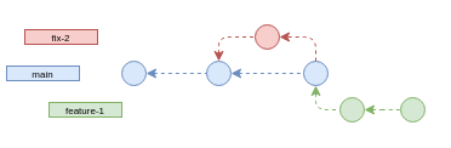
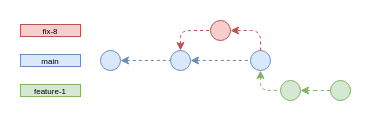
  <mxCell id="0" />
  <mxCell id="1" parent="0" />
  <mxCell id="2" value="" style="ellipse;whiteSpace=wrap;html=1;aspect=fixed;fillColor=#dae8fc;strokeColor=#6c8ebf;fontStyle=1;labelPosition=center;verticalLabelPosition=top;align=center;verticalAlign=bottom;fontColor=#0066CC;" vertex="1" parent="1"><mxGeometry x="100" y="50" width="20" height="20" as="geometry" /></mxCell>
  <mxCell id="3" value="" style="ellipse;whiteSpace=wrap;html=1;aspect=fixed;fillColor=#f8cecc;strokeColor=#b85450;" vertex="1" parent="1"><mxGeometry x="210" y="20" width="20" height="20" as="geometry" /></mxCell>
  <mxCell id="4" value="" style="ellipse;whiteSpace=wrap;html=1;aspect=fixed;fillColor=#dae8fc;strokeColor=#6c8ebf;fontStyle=1;labelPosition=center;verticalLabelPosition=top;align=center;verticalAlign=bottom;fontColor=#0066CC;" vertex="1" parent="1"><mxGeometry x="250" y="50" width="20" height="20" as="geometry" /></mxCell>
  <mxCell id="5" value="" style="endArrow=none;dashed=1;html=1;fillColor=#dae8fc;strokeColor=#6c8ebf;startArrow=classic;startFill=1;" edge="1" parent="1" source="7" target="4"><mxGeometry width="50" height="50" relative="1" as="geometry"><mxPoint x="-400" y="60" as="sourcePoint" /><mxPoint x="250" y="60" as="targetPoint" /></mxGeometry></mxCell>
  <mxCell id="6" style="edgeStyle=orthogonalEdgeStyle;rounded=1;orthogonalLoop=1;jettySize=auto;html=1;fillColor=#f8cecc;strokeColor=#b85450;dashed=1;endArrow=none;endFill=0;startArrow=classic;startFill=1;" edge="1" parent="1" source="7" target="3"><mxGeometry relative="1" as="geometry"><Array as="points"><mxPoint x="180" y="30" /></Array></mxGeometry></mxCell>
  <mxCell id="7" value="" style="ellipse;whiteSpace=wrap;html=1;aspect=fixed;fillColor=#dae8fc;strokeColor=#6c8ebf;fontStyle=1;labelPosition=center;verticalLabelPosition=top;align=center;verticalAlign=bottom;fontColor=#0066CC;" vertex="1" parent="1"><mxGeometry x="170" y="50" width="20" height="20" as="geometry" /></mxCell>
  <mxCell id="8" value="" style="endArrow=none;dashed=1;html=1;fillColor=#dae8fc;strokeColor=#6c8ebf;startArrow=classic;startFill=1;" edge="1" parent="1" source="2" target="7"><mxGeometry width="50" height="50" relative="1" as="geometry"><mxPoint x="-380" y="60" as="sourcePoint" /><mxPoint x="260" y="60" as="targetPoint" /><Array as="points" /></mxGeometry></mxCell>
  <mxCell id="9" value="" style="ellipse;whiteSpace=wrap;html=1;aspect=fixed;fontSize=10;fillColor=#d5e8d4;strokeColor=#82b366;" vertex="1" parent="1"><mxGeometry x="280" y="80" width="20" height="20" as="geometry" /></mxCell>
  <mxCell id="10" value="" style="ellipse;whiteSpace=wrap;html=1;aspect=fixed;fontSize=12;fillColor=#d5e8d4;strokeColor=#82b366;" vertex="1" parent="1"><mxGeometry x="330" y="80" width="20" height="20" as="geometry" /></mxCell>
  <mxCell id="11" style="edgeStyle=orthogonalEdgeStyle;rounded=1;orthogonalLoop=1;jettySize=auto;html=1;dashed=1;endArrow=none;endFill=0;fillColor=#d5e8d4;strokeColor=#82b366;startArrow=classic;startFill=1;" edge="1" parent="1" source="9" target="10"><mxGeometry relative="1" as="geometry"><mxPoint x="335.03" y="70" as="targetPoint" /><mxPoint x="245.03" y="70" as="sourcePoint" /><Array as="points" /></mxGeometry></mxCell>
  <mxCell id="12" style="edgeStyle=orthogonalEdgeStyle;rounded=1;orthogonalLoop=1;jettySize=auto;html=1;fillColor=#f8cecc;strokeColor=#b85450;dashed=1;endArrow=classic;endFill=1;entryX=1;entryY=0.5;entryDx=0;entryDy=0;exitX=0.5;exitY=0;exitDx=0;exitDy=0;" edge="1" parent="1" source="4" target="3"><mxGeometry relative="1" as="geometry"><mxPoint x="170" y="60" as="sourcePoint" /><mxPoint x="210" y="30" as="targetPoint" /><Array as="points"><mxPoint x="260" y="30" /></Array></mxGeometry></mxCell>
  <mxCell id="13" style="edgeStyle=orthogonalEdgeStyle;rounded=1;orthogonalLoop=1;jettySize=auto;html=1;dashed=1;endArrow=none;endFill=0;fillColor=#d5e8d4;strokeColor=#82b366;exitX=0.5;exitY=1;exitDx=0;exitDy=0;entryX=0;entryY=0.5;entryDx=0;entryDy=0;startArrow=classic;startFill=1;" edge="1" parent="1" source="4" target="9"><mxGeometry relative="1" as="geometry"><mxPoint x="200" y="110" as="targetPoint" /><mxPoint x="140" y="110" as="sourcePoint" /><Array as="points"><mxPoint x="260" y="90" /></Array></mxGeometry></mxCell>
- <mxCell id="14" value="&lt;p style=&quot;line-height: 1.3;&quot;&gt;&lt;font style=&quot;font-size: 8px;&quot;&gt;main&lt;/font&gt;&lt;/p&gt;" style="text;html=1;strokeColor=#6c8ebf;fillColor=#dae8fc;align=center;verticalAlign=middle;whiteSpace=wrap;rounded=0;" vertex="1" parent="1"><mxGeometry x="5" y="54" width="60" height="12" as="geometry" /></mxCell>
- <mxCell id="15" value="&lt;p style=&quot;line-height: 1.3;&quot;&gt;&lt;/p&gt;&lt;div&gt;&lt;font style=&quot;font-size: 8px;&quot;&gt;fix-2&lt;/font&gt;&lt;/div&gt;&lt;p&gt;&lt;/p&gt;" style="text;html=1;strokeColor=#b85450;fillColor=#f8cecc;align=center;verticalAlign=middle;whiteSpace=wrap;rounded=0;" vertex="1" parent="1"><mxGeometry x="20" y="24" width="60" height="12" as="geometry" /></mxCell>
- <mxCell id="16" value="&lt;p style=&quot;line-height: 1.3;&quot;&gt;&lt;font style=&quot;font-size: 8px;&quot;&gt;feature-1&lt;/font&gt;&lt;/p&gt;" style="text;html=1;strokeColor=#82b366;fillColor=#d5e8d4;align=center;verticalAlign=middle;whiteSpace=wrap;rounded=0;" vertex="1" parent="1"><mxGeometry x="40" y="84" width="60" height="12" as="geometry" /></mxCell>
+ <mxCell id="14" value="&lt;p style=&quot;line-height: 1.3;&quot;&gt;&lt;font style=&quot;font-size: 8px;&quot;&gt;main&lt;/font&gt;&lt;/p&gt;" style="text;html=1;strokeColor=#6c8ebf;fillColor=#dae8fc;align=center;verticalAlign=middle;whiteSpace=wrap;rounded=0;" vertex="1" parent="1"><mxGeometry x="20" y="54" width="60" height="12" as="geometry" /></mxCell>
+ <mxCell id="15" value="&lt;p style=&quot;line-height: 1.3;&quot;&gt;&lt;/p&gt;&lt;div&gt;&lt;font style=&quot;font-size: 8px;&quot;&gt;fix-8&lt;/font&gt;&lt;/div&gt;&lt;p&gt;&lt;/p&gt;" style="text;html=1;strokeColor=#b85450;fillColor=#f8cecc;align=center;verticalAlign=middle;whiteSpace=wrap;rounded=0;" vertex="1" parent="1"><mxGeometry x="20" y="24" width="60" height="12" as="geometry" /></mxCell>
+ <mxCell id="16" value="&lt;p style=&quot;line-height: 1.3;&quot;&gt;&lt;font style=&quot;font-size: 8px;&quot;&gt;feature-1&lt;/font&gt;&lt;/p&gt;" style="text;html=1;strokeColor=#82b366;fillColor=#d5e8d4;align=center;verticalAlign=middle;whiteSpace=wrap;rounded=0;" vertex="1" parent="1"><mxGeometry x="20" y="84" width="60" height="12" as="geometry" /></mxCell>
